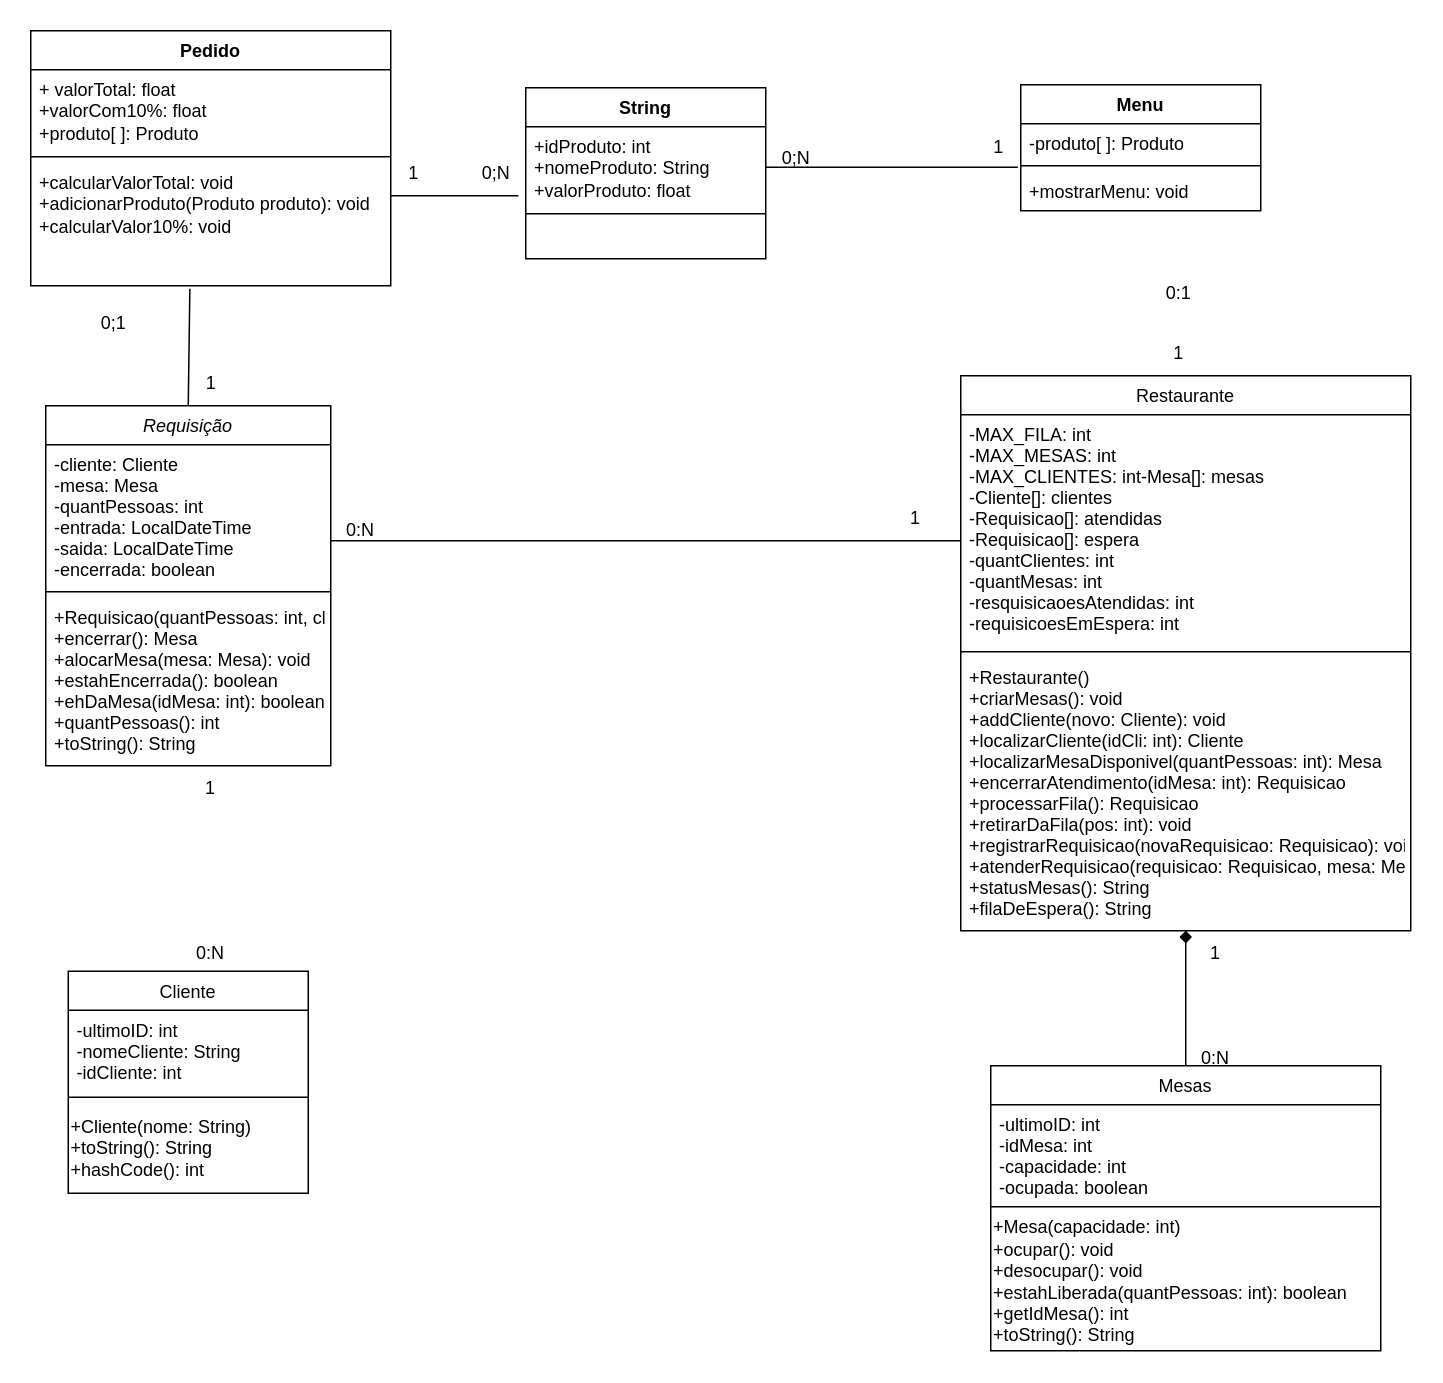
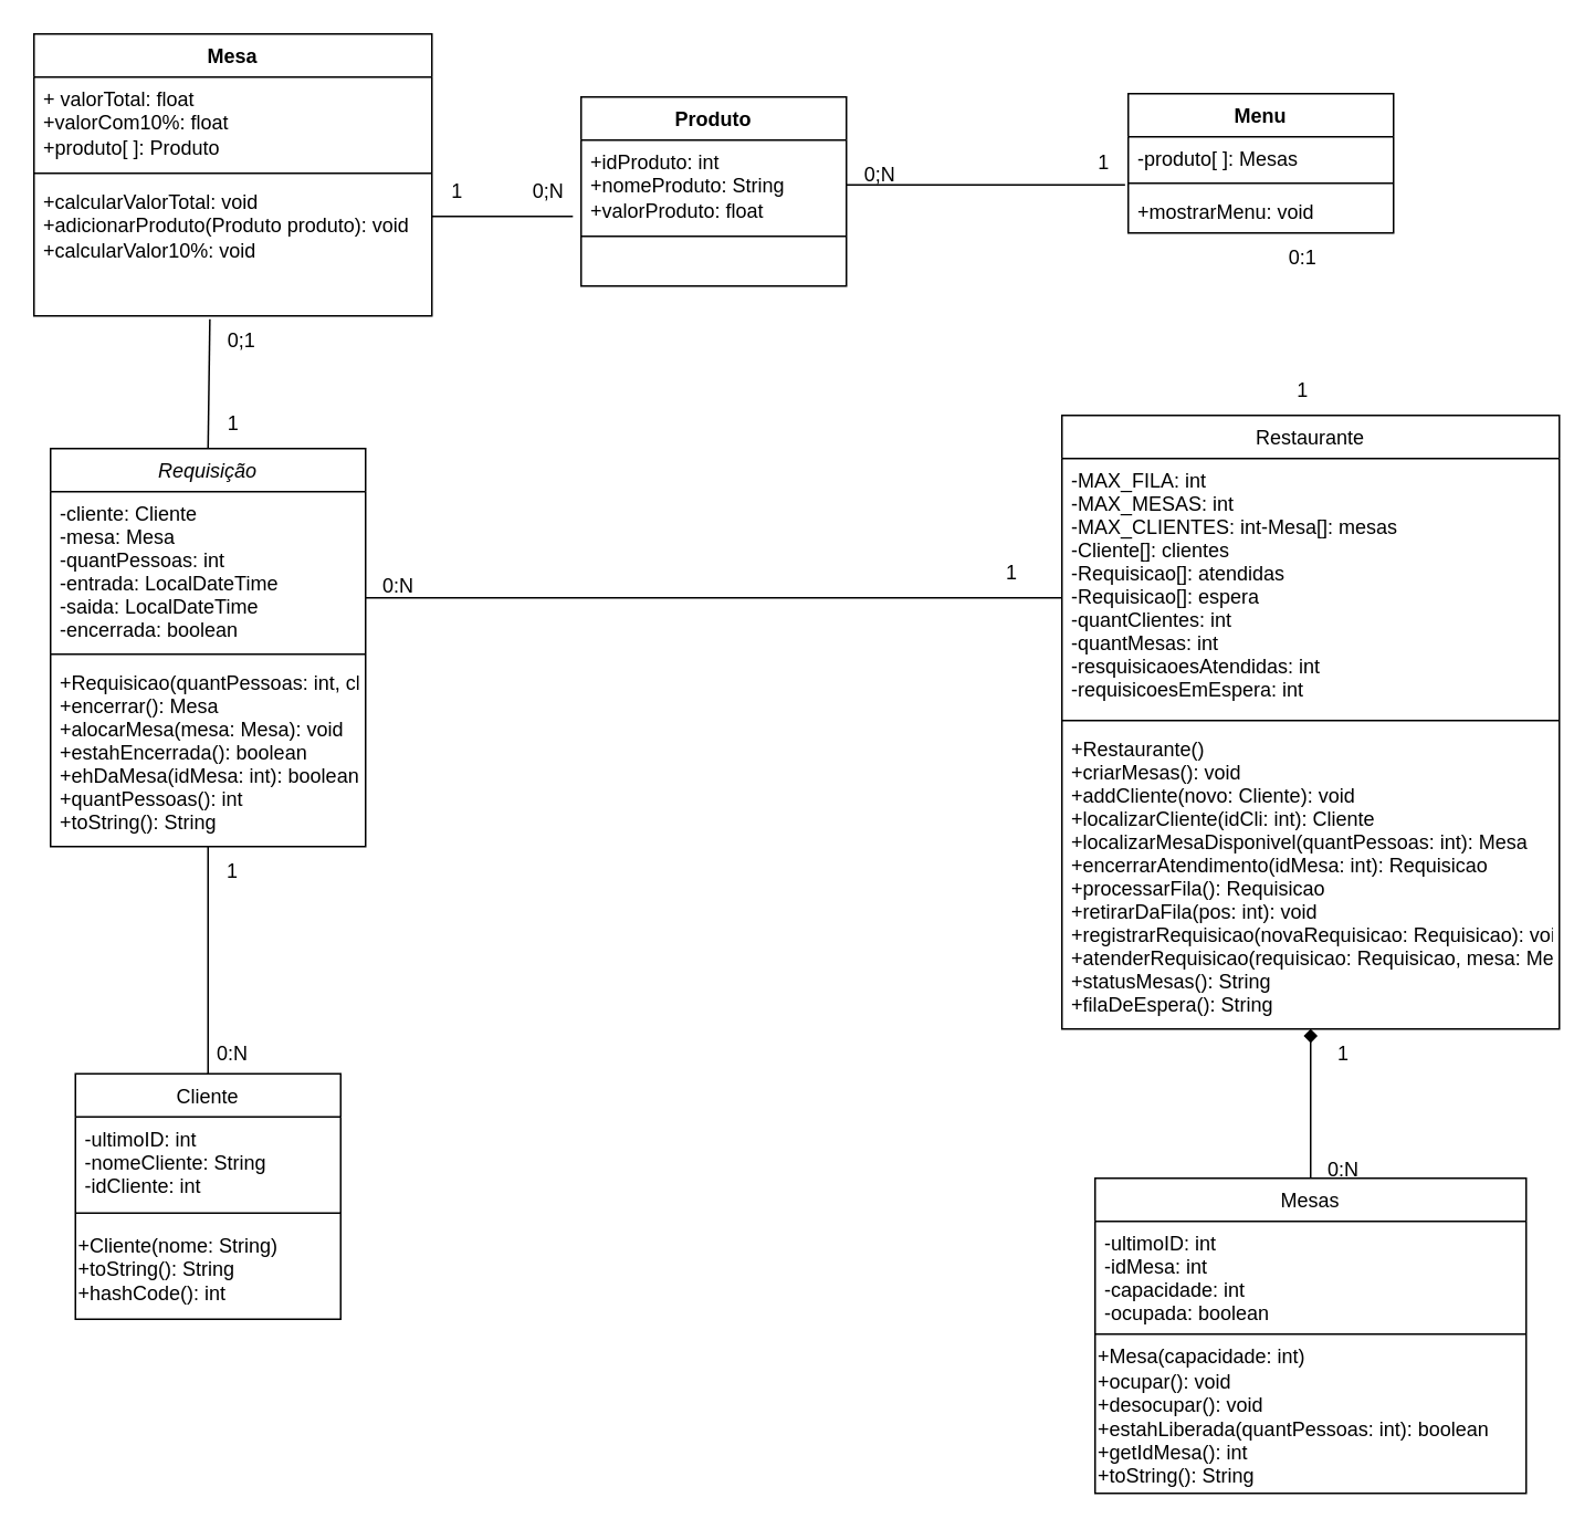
  <mxCell id="0" />
  <mxCell id="1" parent="0" />
  <mxCell id="2" value="Requisição" style="swimlane;fontStyle=2;align=center;verticalAlign=top;childLayout=stackLayout;horizontal=1;startSize=26;horizontalStack=0;resizeParent=1;resizeLast=0;collapsible=1;marginBottom=0;rounded=0;shadow=0;strokeWidth=1;" parent="1" vertex="1"><mxGeometry x="30" y="270" width="190" height="240" as="geometry"><mxRectangle x="230" y="140" width="160" height="26" as="alternateBounds" /></mxGeometry></mxCell>
  <mxCell id="3" value="-cliente: Cliente&#10;-mesa: Mesa&#10;-quantPessoas: int&#10;-entrada: LocalDateTime&#10;-saida: LocalDateTime&#10;-encerrada: boolean" style="text;align=left;verticalAlign=top;spacingLeft=4;spacingRight=4;overflow=hidden;rotatable=0;points=[[0,0.5],[1,0.5]];portConstraint=eastwest;" parent="2" vertex="1"><mxGeometry y="26" width="190" height="94" as="geometry" /></mxCell>
  <mxCell id="4" value="" style="line;html=1;strokeWidth=1;align=left;verticalAlign=middle;spacingTop=-1;spacingLeft=3;spacingRight=3;rotatable=0;labelPosition=right;points=[];portConstraint=eastwest;" parent="2" vertex="1"><mxGeometry y="120" width="190" height="8" as="geometry" /></mxCell>
  <mxCell id="5" value="+Requisicao(quantPessoas: int, cliente: Cliente)&#10;+encerrar(): Mesa&#10;+alocarMesa(mesa: Mesa): void&#10;+estahEncerrada(): boolean&#10;+ehDaMesa(idMesa: int): boolean&#10;+quantPessoas(): int&#10;+toString(): String" style="text;align=left;verticalAlign=top;spacingLeft=4;spacingRight=4;overflow=hidden;rotatable=0;points=[[0,0.5],[1,0.5]];portConstraint=eastwest;" parent="2" vertex="1"><mxGeometry y="128" width="190" height="112" as="geometry" /></mxCell>
  <mxCell id="6" value="Mesas" style="swimlane;fontStyle=0;align=center;verticalAlign=top;childLayout=stackLayout;horizontal=1;startSize=26;horizontalStack=0;resizeParent=1;resizeLast=0;collapsible=1;marginBottom=0;rounded=0;shadow=0;strokeWidth=1;" parent="1" vertex="1"><mxGeometry x="660" y="710" width="260" height="190" as="geometry"><mxRectangle x="130" y="380" width="160" height="26" as="alternateBounds" /></mxGeometry></mxCell>
  <mxCell id="7" value="-ultimoID: int&#10;-idMesa: int&#10;-capacidade: int&#10;-ocupada: boolean" style="text;align=left;verticalAlign=top;spacingLeft=4;spacingRight=4;overflow=hidden;rotatable=0;points=[[0,0.5],[1,0.5]];portConstraint=eastwest;" parent="6" vertex="1"><mxGeometry y="26" width="260" height="64" as="geometry" /></mxCell>
  <mxCell id="8" value="" style="line;html=1;strokeWidth=1;align=left;verticalAlign=middle;spacingTop=-1;spacingLeft=3;spacingRight=3;rotatable=0;labelPosition=right;points=[];portConstraint=eastwest;" parent="6" vertex="1"><mxGeometry y="90" width="260" height="8" as="geometry" /></mxCell>
  <mxCell id="9" value="&lt;div&gt;+Mesa(capacidade: int)&lt;/div&gt;&lt;div&gt;+ocupar(): void&lt;/div&gt;&lt;div&gt;+desocupar(): void&lt;/div&gt;&lt;div&gt;+estahLiberada(quantPessoas: int): boolean&lt;/div&gt;&lt;div&gt;+getIdMesa(): int&lt;/div&gt;&lt;div&gt;+toString(): String&lt;/div&gt;" style="text;html=1;align=left;verticalAlign=middle;whiteSpace=wrap;rounded=0;" parent="6" vertex="1"><mxGeometry y="98" width="260" height="92" as="geometry" /></mxCell>
  <mxCell id="10" value="Cliente" style="swimlane;fontStyle=0;align=center;verticalAlign=top;childLayout=stackLayout;horizontal=1;startSize=26;horizontalStack=0;resizeParent=1;resizeLast=0;collapsible=1;marginBottom=0;rounded=0;shadow=0;strokeWidth=1;" parent="1" vertex="1"><mxGeometry x="45" y="647" width="160" height="148" as="geometry"><mxRectangle x="340" y="380" width="170" height="26" as="alternateBounds" /></mxGeometry></mxCell>
  <mxCell id="11" value="-ultimoID: int&#10;-nomeCliente: String&#10;-idCliente: int" style="text;align=left;verticalAlign=top;spacingLeft=4;spacingRight=4;overflow=hidden;rotatable=0;points=[[0,0.5],[1,0.5]];portConstraint=eastwest;" parent="10" vertex="1"><mxGeometry y="26" width="160" height="54" as="geometry" /></mxCell>
  <mxCell id="12" value="" style="line;html=1;strokeWidth=1;align=left;verticalAlign=middle;spacingTop=-1;spacingLeft=3;spacingRight=3;rotatable=0;labelPosition=right;points=[];portConstraint=eastwest;" parent="10" vertex="1"><mxGeometry y="80" width="160" height="8" as="geometry" /></mxCell>
  <mxCell id="13" value="&lt;div&gt;+Cliente(nome: String)&lt;/div&gt;&lt;div&gt;+toString(): String&lt;/div&gt;&lt;div&gt;+hashCode(): int&lt;/div&gt;" style="text;html=1;align=left;verticalAlign=middle;resizable=0;points=[];autosize=1;strokeColor=none;fillColor=none;" parent="10" vertex="1"><mxGeometry y="88" width="160" height="60" as="geometry" /></mxCell>
  <mxCell id="14" value="Restaurante" style="swimlane;fontStyle=0;align=center;verticalAlign=top;childLayout=stackLayout;horizontal=1;startSize=26;horizontalStack=0;resizeParent=1;resizeLast=0;collapsible=1;marginBottom=0;rounded=0;shadow=0;strokeWidth=1;" parent="1" vertex="1"><mxGeometry x="640" y="250" width="300" height="370" as="geometry"><mxRectangle x="550" y="140" width="160" height="26" as="alternateBounds" /></mxGeometry></mxCell>
  <mxCell id="15" value="-MAX_FILA: int&#10;-MAX_MESAS: int&#10;-MAX_CLIENTES: int-Mesa[]: mesas&#10;-Cliente[]: clientes&#10;-Requisicao[]: atendidas&#10;-Requisicao[]: espera&#10;-quantClientes: int&#10;-quantMesas: int&#10;-resquisicaoesAtendidas: int&#10;-requisicoesEmEspera: int&#10;&#10;" style="text;align=left;verticalAlign=top;spacingLeft=4;spacingRight=4;overflow=hidden;rotatable=0;points=[[0,0.5],[1,0.5]];portConstraint=eastwest;" parent="14" vertex="1"><mxGeometry y="26" width="300" height="154" as="geometry" /></mxCell>
  <mxCell id="16" value="" style="line;html=1;strokeWidth=1;align=left;verticalAlign=middle;spacingTop=-1;spacingLeft=3;spacingRight=3;rotatable=0;labelPosition=right;points=[];portConstraint=eastwest;" parent="14" vertex="1"><mxGeometry y="180" width="300" height="8" as="geometry" /></mxCell>
  <mxCell id="17" value="+Restaurante()&#10;+criarMesas(): void&#10;+addCliente(novo: Cliente): void&#10;+localizarCliente(idCli: int): Cliente&#10;+localizarMesaDisponivel(quantPessoas: int): Mesa&#10;+encerrarAtendimento(idMesa: int): Requisicao&#10;+processarFila(): Requisicao&#10;+retirarDaFila(pos: int): void&#10;+registrarRequisicao(novaRequisicao: Requisicao): void&#10;+atenderRequisicao(requisicao: Requisicao, mesa: Mesa): void&#10;+statusMesas(): String&#10;+filaDeEspera(): String" style="text;align=left;verticalAlign=top;spacingLeft=4;spacingRight=4;overflow=hidden;rotatable=0;points=[[0,0.5],[1,0.5]];portConstraint=eastwest;" parent="14" vertex="1"><mxGeometry y="188" width="300" height="182" as="geometry" /></mxCell>
+ <mxCell id="18" value="" style="endArrow=none;html=1;rounded=0;exitX=0.5;exitY=0;exitDx=0;exitDy=0;entryX=0.5;entryY=1;entryDx=0;entryDy=0;" parent="1" source="10" target="2" edge="1"><mxGeometry width="50" height="50" relative="1" as="geometry"><mxPoint x="80" y="524" as="sourcePoint" /><mxPoint x="130" y="474" as="targetPoint" /></mxGeometry></mxCell>
  <mxCell id="19" value="" style="endArrow=diamond;html=1;rounded=0;entryX=0.5;entryY=1;entryDx=0;entryDy=0;exitX=0.5;exitY=0;exitDx=0;exitDy=0;" parent="1" source="6" target="14" edge="1"><mxGeometry width="50" height="50" relative="1" as="geometry"><mxPoint x="540" y="506" as="sourcePoint" /><mxPoint x="590" y="456" as="targetPoint" /></mxGeometry></mxCell>
  <mxCell id="20" value="0:N" style="text;html=1;align=center;verticalAlign=middle;whiteSpace=wrap;rounded=0;" parent="1" vertex="1"><mxGeometry x="780" y="690" width="60" height="30" as="geometry" /></mxCell>
  <mxCell id="21" value="0:N" style="text;html=1;align=center;verticalAlign=middle;whiteSpace=wrap;rounded=0;" parent="1" vertex="1"><mxGeometry x="210" y="338" width="60" height="30" as="geometry" /></mxCell>
  <mxCell id="22" value="0:N" style="text;html=1;align=center;verticalAlign=middle;whiteSpace=wrap;rounded=0;" parent="1" vertex="1"><mxGeometry x="110" y="620" width="60" height="30" as="geometry" /></mxCell>
  <mxCell id="23" value="1" style="text;html=1;align=center;verticalAlign=middle;whiteSpace=wrap;rounded=0;" parent="1" vertex="1"><mxGeometry x="780" y="620" width="60" height="30" as="geometry" /></mxCell>
  <mxCell id="24" value="1" style="text;html=1;align=center;verticalAlign=middle;whiteSpace=wrap;rounded=0;" parent="1" vertex="1"><mxGeometry x="110" y="510" width="60" height="30" as="geometry" /></mxCell>
  <mxCell id="25" value="" style="endArrow=none;html=1;rounded=0;entryX=1;entryY=1;entryDx=0;entryDy=0;" parent="1" target="26" edge="1"><mxGeometry width="50" height="50" relative="1" as="geometry"><mxPoint x="220" y="360" as="sourcePoint" /><mxPoint x="390" y="360" as="targetPoint" /></mxGeometry></mxCell>
  <mxCell id="26" value="1" style="text;html=1;align=center;verticalAlign=middle;whiteSpace=wrap;rounded=0;" parent="1" vertex="1"><mxGeometry x="580" y="330" width="60" height="30" as="geometry" /></mxCell>
- <mxCell id="27" value="Pedido" style="swimlane;fontStyle=1;align=center;verticalAlign=top;childLayout=stackLayout;horizontal=1;startSize=26;horizontalStack=0;resizeParent=1;resizeParentMax=0;resizeLast=0;collapsible=1;marginBottom=0;whiteSpace=wrap;html=1;" parent="1" vertex="1"><mxGeometry x="20" y="20" width="240" height="170" as="geometry" /></mxCell>
+ <mxCell id="27" value="Mesa" style="swimlane;fontStyle=1;align=center;verticalAlign=top;childLayout=stackLayout;horizontal=1;startSize=26;horizontalStack=0;resizeParent=1;resizeParentMax=0;resizeLast=0;collapsible=1;marginBottom=0;whiteSpace=wrap;html=1;" parent="1" vertex="1"><mxGeometry x="20" y="20" width="240" height="170" as="geometry" /></mxCell>
  <mxCell id="28" value="+ valorTotal: float&lt;div&gt;+valorCom10%: float&lt;/div&gt;&lt;div&gt;+produto[ ]: Produto&lt;/div&gt;" style="text;strokeColor=none;fillColor=none;align=left;verticalAlign=top;spacingLeft=4;spacingRight=4;overflow=hidden;rotatable=0;points=[[0,0.5],[1,0.5]];portConstraint=eastwest;whiteSpace=wrap;html=1;" parent="27" vertex="1"><mxGeometry y="26" width="240" height="54" as="geometry" /></mxCell>
  <mxCell id="29" value="" style="line;strokeWidth=1;fillColor=none;align=left;verticalAlign=middle;spacingTop=-1;spacingLeft=3;spacingRight=3;rotatable=0;labelPosition=right;points=[];portConstraint=eastwest;strokeColor=inherit;" parent="27" vertex="1"><mxGeometry y="80" width="240" height="8" as="geometry" /></mxCell>
  <mxCell id="30" value="+calcularValorTotal: void&lt;div&gt;+adicionarProduto(Produto produto): void&lt;/div&gt;&lt;div&gt;+calcularValor10%: void&lt;/div&gt;" style="text;strokeColor=none;fillColor=none;align=left;verticalAlign=top;spacingLeft=4;spacingRight=4;overflow=hidden;rotatable=0;points=[[0,0.5],[1,0.5]];portConstraint=eastwest;whiteSpace=wrap;html=1;" parent="27" vertex="1"><mxGeometry y="88" width="240" height="82" as="geometry" /></mxCell>
- <mxCell id="31" value="String" style="swimlane;fontStyle=1;align=center;verticalAlign=top;childLayout=stackLayout;horizontal=1;startSize=26;horizontalStack=0;resizeParent=1;resizeParentMax=0;resizeLast=0;collapsible=1;marginBottom=0;whiteSpace=wrap;html=1;" parent="1" vertex="1"><mxGeometry x="350" y="58" width="160" height="114" as="geometry" /></mxCell>
+ <mxCell id="31" value="Produto" style="swimlane;fontStyle=1;align=center;verticalAlign=top;childLayout=stackLayout;horizontal=1;startSize=26;horizontalStack=0;resizeParent=1;resizeParentMax=0;resizeLast=0;collapsible=1;marginBottom=0;whiteSpace=wrap;html=1;" parent="1" vertex="1"><mxGeometry x="350" y="58" width="160" height="114" as="geometry" /></mxCell>
  <mxCell id="32" value="+idProduto: int&lt;div&gt;+nomeProduto: String&lt;/div&gt;&lt;div&gt;+valorProduto: float&lt;/div&gt;" style="text;strokeColor=none;fillColor=none;align=left;verticalAlign=top;spacingLeft=4;spacingRight=4;overflow=hidden;rotatable=0;points=[[0,0.5],[1,0.5]];portConstraint=eastwest;whiteSpace=wrap;html=1;" parent="31" vertex="1"><mxGeometry y="26" width="160" height="54" as="geometry" /></mxCell>
  <mxCell id="33" value="" style="line;strokeWidth=1;fillColor=none;align=left;verticalAlign=middle;spacingTop=-1;spacingLeft=3;spacingRight=3;rotatable=0;labelPosition=right;points=[];portConstraint=eastwest;strokeColor=inherit;" parent="31" vertex="1"><mxGeometry y="80" width="160" height="8" as="geometry" /></mxCell>
  <mxCell id="34" value="&amp;nbsp;" style="text;strokeColor=none;fillColor=none;align=left;verticalAlign=top;spacingLeft=4;spacingRight=4;overflow=hidden;rotatable=0;points=[[0,0.5],[1,0.5]];portConstraint=eastwest;whiteSpace=wrap;html=1;" parent="31" vertex="1"><mxGeometry y="88" width="160" height="26" as="geometry" /></mxCell>
  <mxCell id="35" value="Menu" style="swimlane;fontStyle=1;align=center;verticalAlign=top;childLayout=stackLayout;horizontal=1;startSize=26;horizontalStack=0;resizeParent=1;resizeParentMax=0;resizeLast=0;collapsible=1;marginBottom=0;whiteSpace=wrap;html=1;" parent="1" vertex="1"><mxGeometry x="680" y="56" width="160" height="84" as="geometry" /></mxCell>
- <mxCell id="36" value="-produto[ ]: Produto" style="text;strokeColor=none;fillColor=none;align=left;verticalAlign=top;spacingLeft=4;spacingRight=4;overflow=hidden;rotatable=0;points=[[0,0.5],[1,0.5]];portConstraint=eastwest;whiteSpace=wrap;html=1;" parent="35" vertex="1"><mxGeometry y="26" width="160" height="24" as="geometry" /></mxCell>
+ <mxCell id="36" value="-produto[ ]: Mesas" style="text;strokeColor=none;fillColor=none;align=left;verticalAlign=top;spacingLeft=4;spacingRight=4;overflow=hidden;rotatable=0;points=[[0,0.5],[1,0.5]];portConstraint=eastwest;whiteSpace=wrap;html=1;" parent="35" vertex="1"><mxGeometry y="26" width="160" height="24" as="geometry" /></mxCell>
  <mxCell id="37" value="" style="line;strokeWidth=1;fillColor=none;align=left;verticalAlign=middle;spacingTop=-1;spacingLeft=3;spacingRight=3;rotatable=0;labelPosition=right;points=[];portConstraint=eastwest;strokeColor=inherit;" parent="35" vertex="1"><mxGeometry y="50" width="160" height="8" as="geometry" /></mxCell>
  <mxCell id="38" value="+mostrarMenu: void" style="text;strokeColor=none;fillColor=none;align=left;verticalAlign=top;spacingLeft=4;spacingRight=4;overflow=hidden;rotatable=0;points=[[0,0.5],[1,0.5]];portConstraint=eastwest;whiteSpace=wrap;html=1;" parent="35" vertex="1"><mxGeometry y="58" width="160" height="26" as="geometry" /></mxCell>
  <mxCell id="39" value="" style="endArrow=none;html=1;rounded=0;entryX=-0.031;entryY=0.852;entryDx=0;entryDy=0;entryPerimeter=0;" parent="1" target="32" edge="1"><mxGeometry width="50" height="50" relative="1" as="geometry"><mxPoint x="260" y="130" as="sourcePoint" /><mxPoint x="310" y="80" as="targetPoint" /></mxGeometry></mxCell>
  <mxCell id="40" value="" style="endArrow=none;html=1;rounded=0;exitX=1;exitY=0.5;exitDx=0;exitDy=0;entryX=-0.012;entryY=-0.115;entryDx=0;entryDy=0;entryPerimeter=0;" parent="1" source="32" target="38" edge="1"><mxGeometry width="50" height="50" relative="1" as="geometry"><mxPoint x="570" y="120" as="sourcePoint" /><mxPoint x="620" y="70" as="targetPoint" /></mxGeometry></mxCell>
  <mxCell id="41" value="" style="endArrow=none;html=1;rounded=0;exitX=0.5;exitY=0;exitDx=0;exitDy=0;entryX=0.442;entryY=1.024;entryDx=0;entryDy=0;entryPerimeter=0;" parent="1" source="2" target="30" edge="1"><mxGeometry width="50" height="50" relative="1" as="geometry"><mxPoint x="300" y="250" as="sourcePoint" /><mxPoint x="350" y="200" as="targetPoint" /></mxGeometry></mxCell>
  <mxCell id="42" value="1" style="text;html=1;align=center;verticalAlign=middle;resizable=0;points=[];autosize=1;strokeColor=none;fillColor=none;" parent="1" vertex="1"><mxGeometry x="770" y="220" width="30" height="30" as="geometry" /></mxCell>
- <mxCell id="43" value="0:1" style="text;html=1;align=center;verticalAlign=middle;resizable=0;points=[];autosize=1;strokeColor=none;fillColor=none;" parent="1" vertex="1"><mxGeometry x="765" y="180" width="40" height="30" as="geometry" /></mxCell>
+ <mxCell id="43" value="0:1" style="text;html=1;align=center;verticalAlign=middle;resizable=0;points=[];autosize=1;strokeColor=none;fillColor=none;" parent="1" vertex="1"><mxGeometry x="765" y="140" width="40" height="30" as="geometry" /></mxCell>
  <mxCell id="44" value="1" style="text;html=1;align=center;verticalAlign=middle;resizable=0;points=[];autosize=1;strokeColor=none;fillColor=none;" parent="1" vertex="1"><mxGeometry x="650" y="83" width="30" height="30" as="geometry" /></mxCell>
  <mxCell id="45" value="0;N" style="text;html=1;align=center;verticalAlign=middle;resizable=0;points=[];autosize=1;strokeColor=none;fillColor=none;" parent="1" vertex="1"><mxGeometry x="510" y="90" width="40" height="30" as="geometry" /></mxCell>
  <mxCell id="46" value="0;N" style="text;html=1;align=center;verticalAlign=middle;resizable=0;points=[];autosize=1;strokeColor=none;fillColor=none;" parent="1" vertex="1"><mxGeometry x="310" y="100" width="40" height="30" as="geometry" /></mxCell>
  <mxCell id="47" value="1" style="text;html=1;align=center;verticalAlign=middle;resizable=0;points=[];autosize=1;strokeColor=none;fillColor=none;" parent="1" vertex="1"><mxGeometry x="260" y="100" width="30" height="30" as="geometry" /></mxCell>
  <mxCell id="48" value="1" style="text;html=1;align=center;verticalAlign=middle;resizable=0;points=[];autosize=1;strokeColor=none;fillColor=none;" parent="1" vertex="1"><mxGeometry x="125" y="240" width="30" height="30" as="geometry" /></mxCell>
- <mxCell id="49" value="0;1" style="text;html=1;align=center;verticalAlign=middle;resizable=0;points=[];autosize=1;strokeColor=none;fillColor=none;" parent="1" vertex="1"><mxGeometry x="55" y="200" width="40" height="30" as="geometry" /></mxCell>
+ <mxCell id="49" value="0;1" style="text;html=1;align=center;verticalAlign=middle;resizable=0;points=[];autosize=1;strokeColor=none;fillColor=none;" parent="1" vertex="1"><mxGeometry x="125" y="190" width="40" height="30" as="geometry" /></mxCell>
